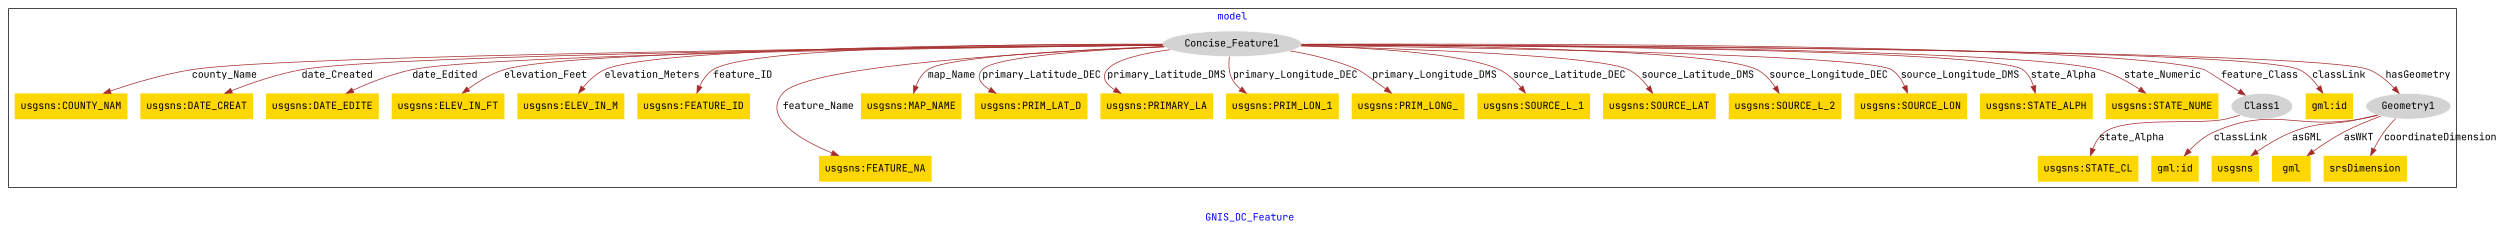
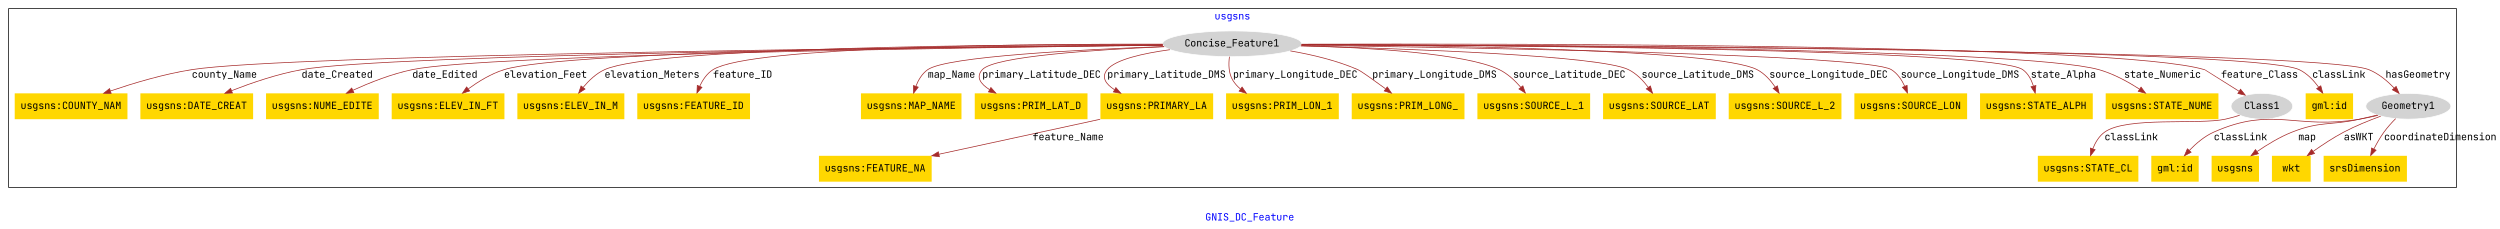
  digraph {
    fontcolor=blue
    fontname="JetBrains Mono"
    label=GNIS_DC_Feature
    remincross=true
    node [fillcolor=gold fontname="JetBrains Mono" style=filled shape=plaintext]
    edge [color=brown fontcolor=black fontname="JetBrains Mono"]
    n1 [color=white fillcolor=lightgray label=Concise_Feature1 shape=""]
    n2 [label="usgsns:COUNTY_NAM"]
    n3 [label="usgsns:DATE_CREAT"]
-   n4 [label="usgsns:DATE_EDITE"]
+   n4 [label="usgsns:NUME_EDITE"]
    n5 [label="usgsns:ELEV_IN_FT"]
    n6 [label="usgsns:ELEV_IN_M"]
    n7 [label="usgsns:FEATURE_ID"]
    n8 [label="usgsns:FEATURE_NA"]
    n9 [label="usgsns:MAP_NAME"]
    n10 [label="usgsns:PRIM_LAT_D"]
    n11 [label="usgsns:PRIMARY_LA"]
    n12 [label="usgsns:PRIM_LON_1"]
    n13 [label="usgsns:PRIM_LONG_"]
    n14 [label="usgsns:SOURCE_L_1"]
    n15 [label="usgsns:SOURCE_LAT"]
    n16 [label="usgsns:SOURCE_L_2"]
    n17 [label="usgsns:SOURCE_LON"]
    n18 [label="usgsns:STATE_ALPH"]
    n19 [label="usgsns:STATE_NUME"]
    n20 [color=white fillcolor=lightgray label=Class1 shape=""]
    n21 [label="gml:id"]
    n22 [color=white fillcolor=lightgray label=Geometry1 shape=""]
    n23 [label="gml:id"]
    n24 [label=usgsns]
-   n25 [label=gml]
+   n25 [label=wkt]
    n26 [label=srsDimension]
    n27 [label="usgsns:STATE_CL"]
    subgraph cluster_1 {
-     label=model
+     label=usgsns
      n1
      n2
      n3
      n4
      n5
      n6
      n7
      n8
      n9
      n10
      n11
      n12
      n13
      n14
      n15
      n16
      n17
      n18
      n19
      n20
      n21
      n22
      n23
      n24
      n25
      n26
      n27
    }
    n1 -> n2 [label=county_Name]
    n1 -> n3 [label=date_Created]
    n1 -> n4 [label=date_Edited]
    n1 -> n5 [label=elevation_Feet]
    n1 -> n6 [label=elevation_Meters]
    n1 -> n7 [label=feature_ID]
-   n1 -> n8 [label=feature_Name]
+   n11 -> n8 [label=feature_Name]
    n1 -> n9 [label=map_Name]
    n1 -> n10 [label=primary_Latitude_DEC]
    n1 -> n11 [label=primary_Latitude_DMS]
    n1 -> n12 [label=primary_Longitude_DEC]
    n1 -> n13 [label=primary_Longitude_DMS]
    n1 -> n14 [label=source_Latitude_DEC]
    n1 -> n15 [label=source_Latitude_DMS]
    n1 -> n16 [label=source_Longitude_DEC]
    n1 -> n17 [label=source_Longitude_DMS]
    n1 -> n18 [label=state_Alpha]
    n1 -> n19 [label=state_Numeric]
    n1 -> n20 [label=feature_Class]
    n1 -> n21 [label=classLink]
    n1 -> n22 [label=hasGeometry]
-   n20 -> n27 [label=state_Alpha]
+   n20 -> n27 [label=classLink]
    n22 -> n23 [label=classLink]
-   n22 -> n24 [label=asGML]
+   n22 -> n24 [label=map]
    n22 -> n25 [label=asWKT]
    n22 -> n26 [label=coordinateDimension]
  }
